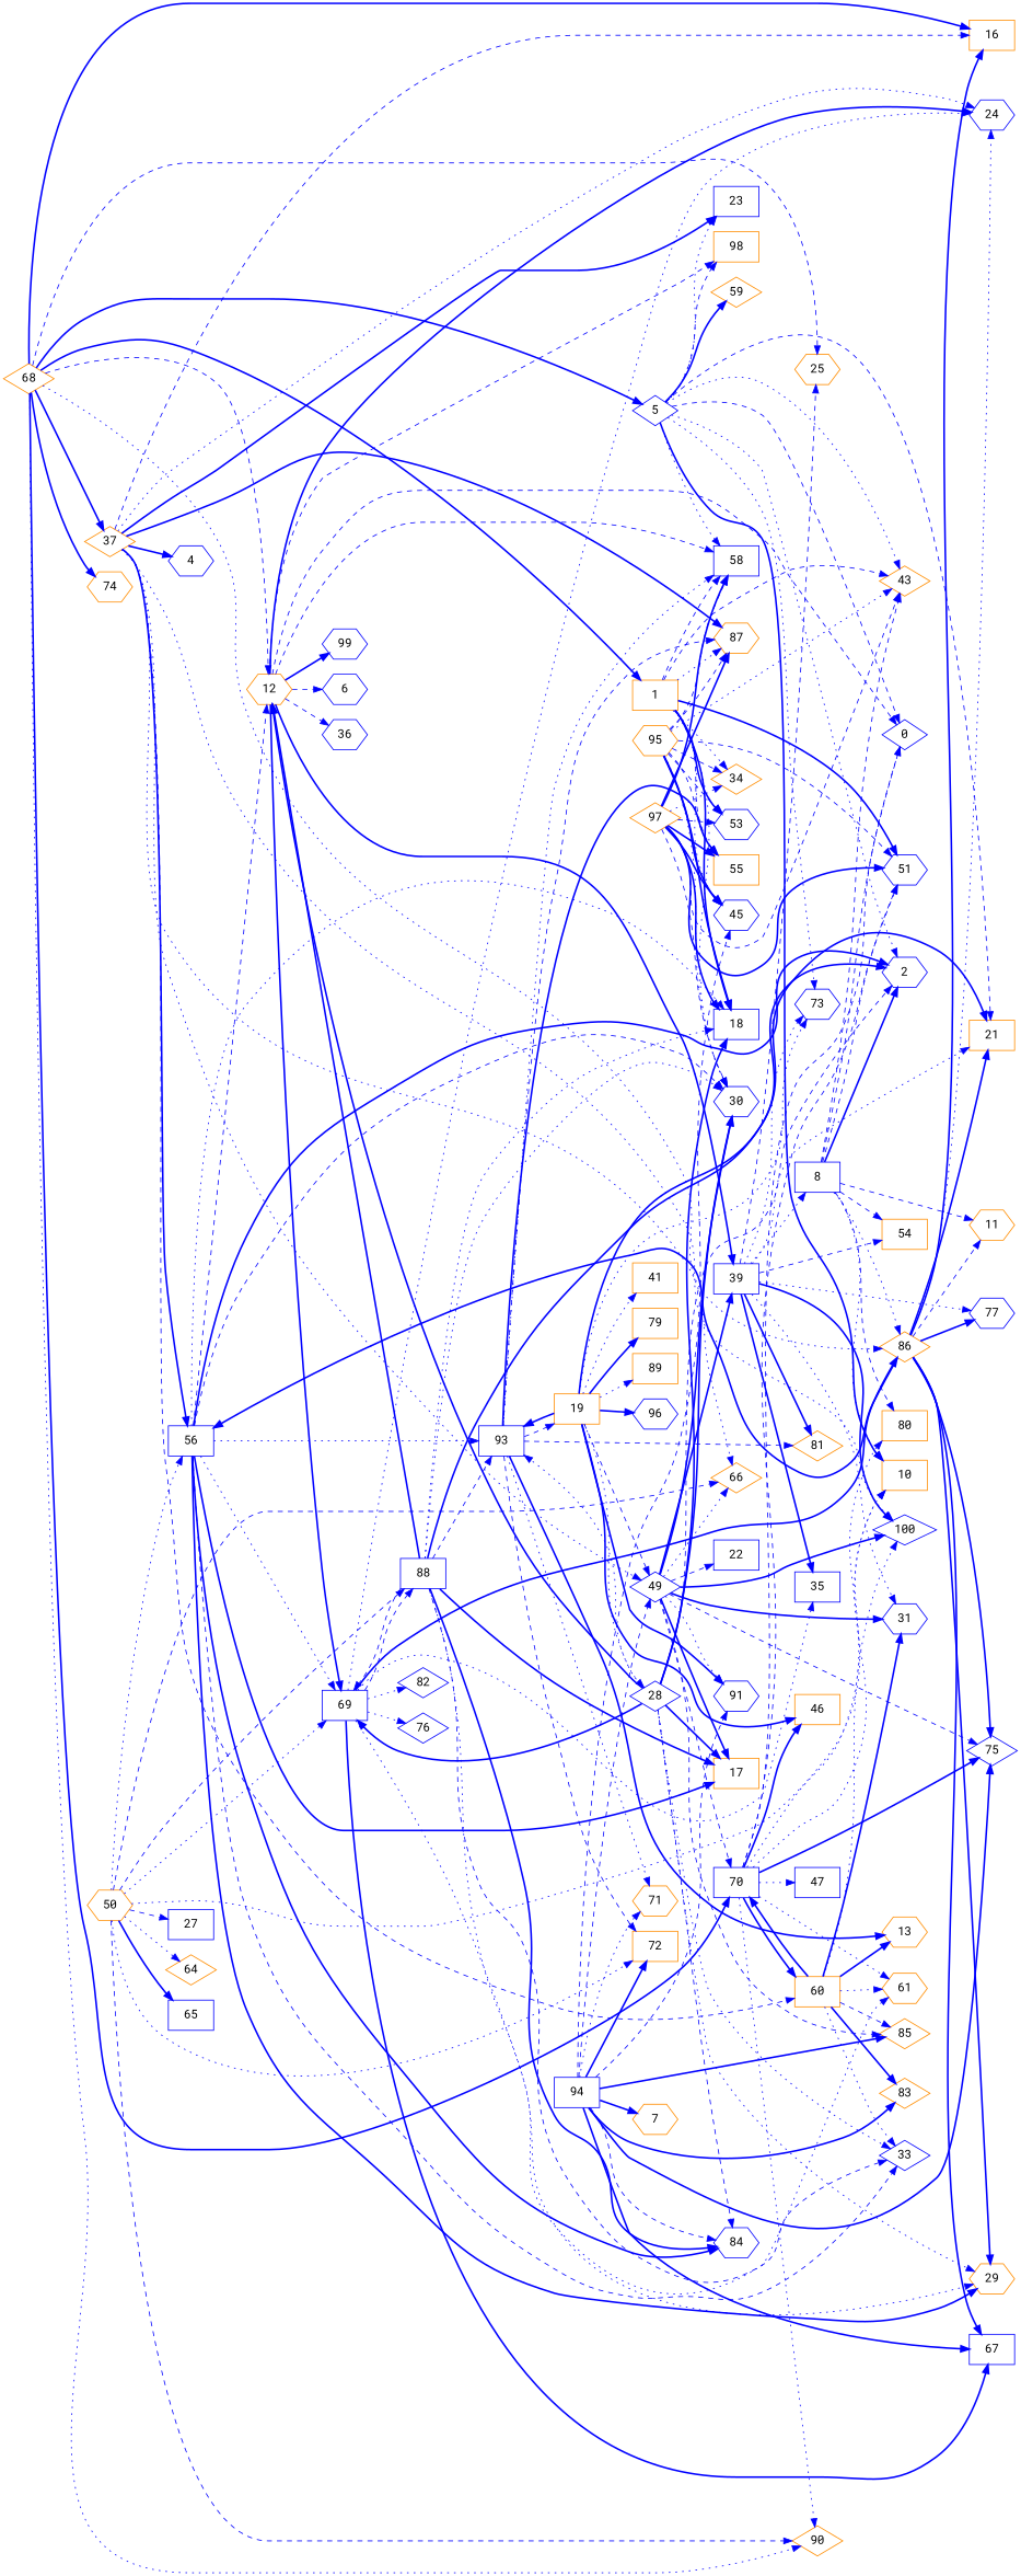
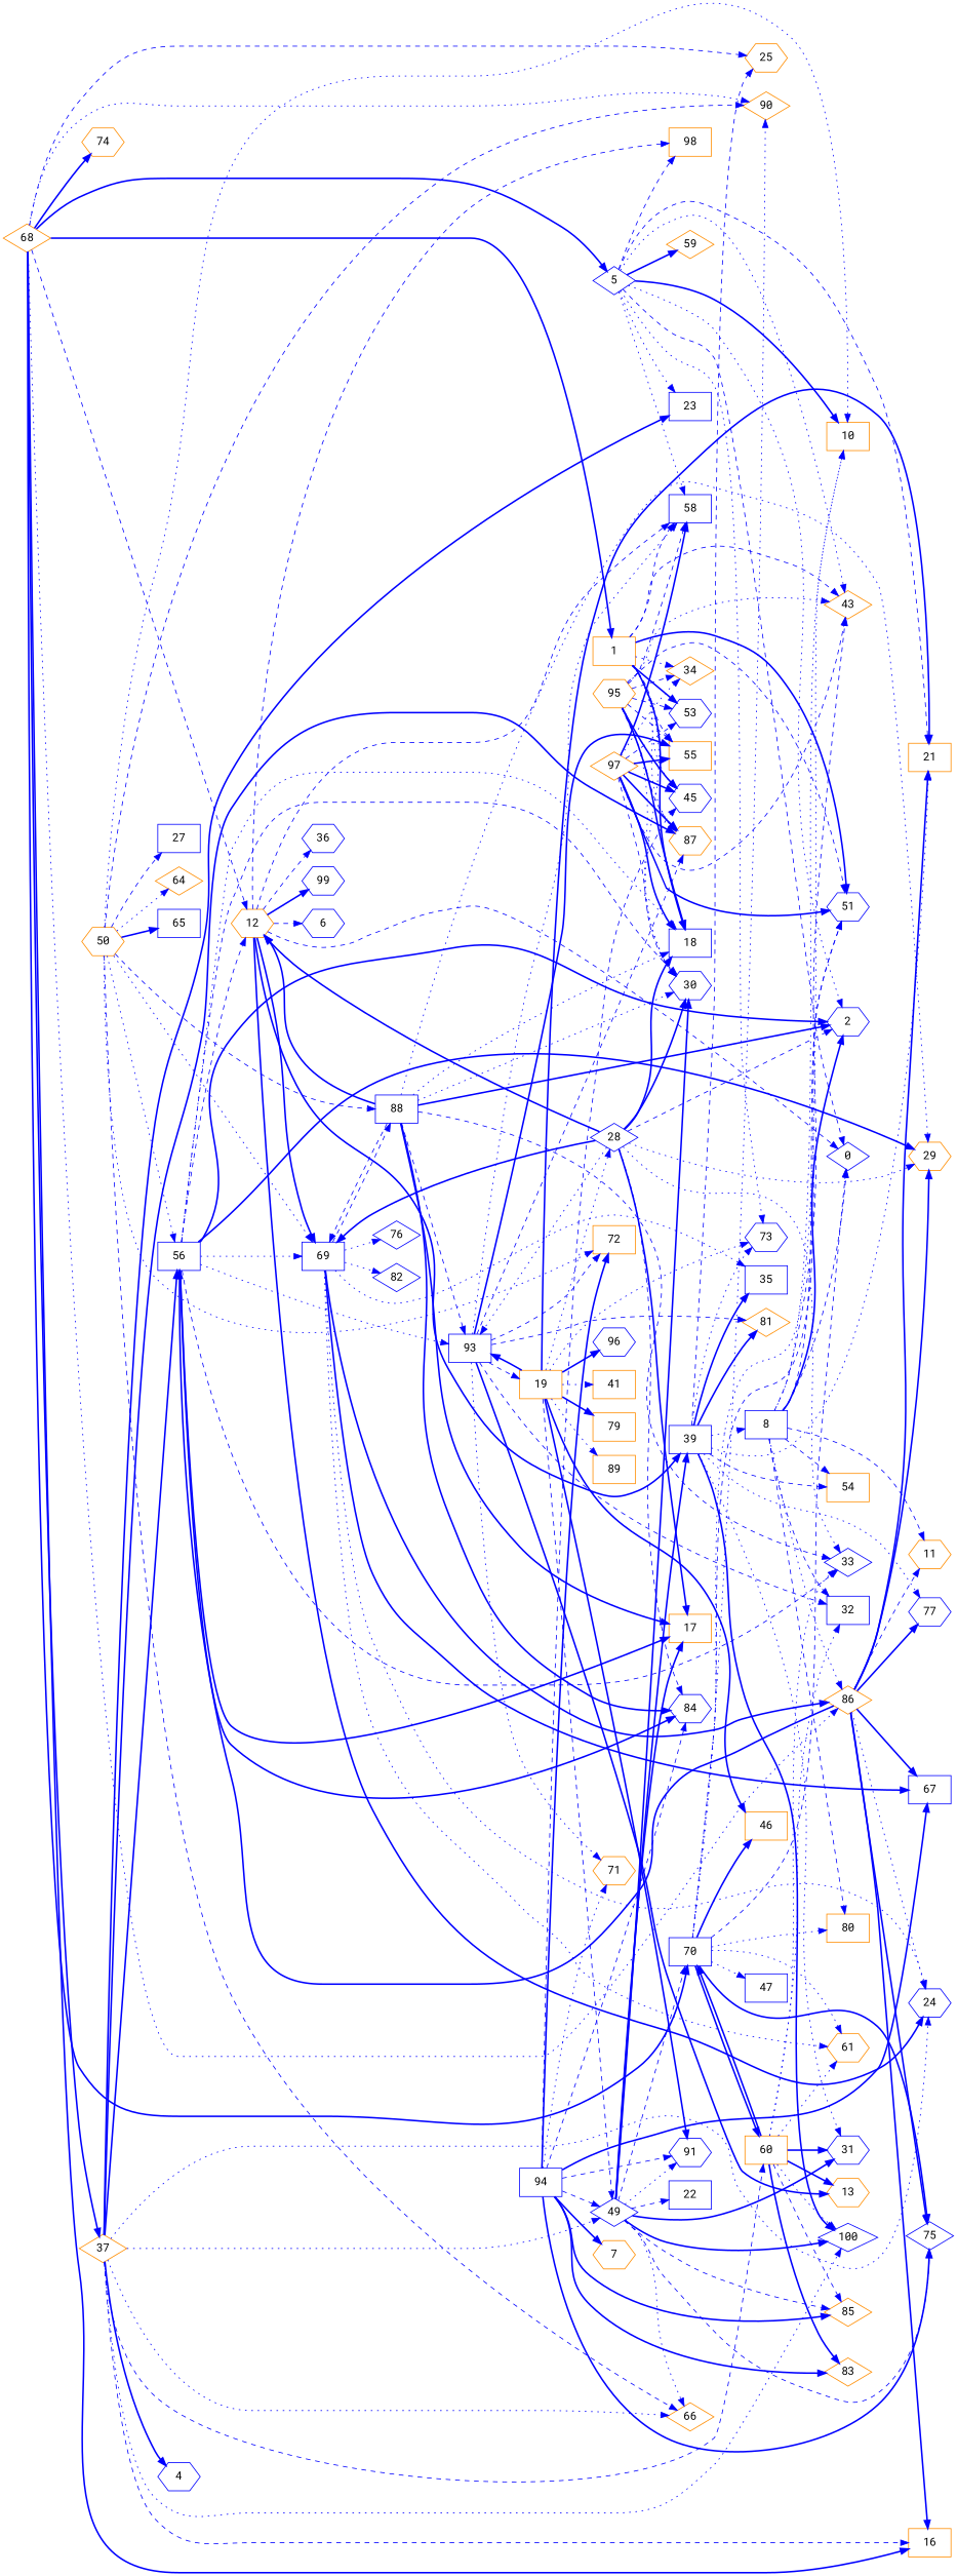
  digraph {
    fontname="Roboto Mono"
    rankdir=LR
    node [color=blue fontname="Roboto Mono" shape=box]
    edge [color=Blue fontname="Roboto Mono" style=bold]
    1 [color=darkorange]
    18
    30 [shape=hexagon]
    34 [color=darkorange shape=diamond]
    43 [color=darkorange shape=diamond]
    45 [shape=hexagon]
    51 [shape=hexagon]
    53 [shape=hexagon]
    55 [color=darkorange]
    58
    87 [color=darkorange shape=hexagon]
    5 [shape=diamond]
    2 [shape=hexagon]
    0 [shape=diamond]
    10 [color=darkorange]
    21 [color=darkorange]
    23
    59 [color=darkorange shape=diamond]
    73 [shape=hexagon]
    98 [color=darkorange]
    8
    11 [color=darkorange shape=hexagon]
+   32
    54 [color=darkorange]
    80 [color=darkorange]
    86 [color=darkorange shape=diamond]
    24 [shape=hexagon]
    29 [color=darkorange shape=hexagon]
    16 [color=darkorange]
    56
    77 [shape=hexagon]
    75 [shape=diamond]
    67
    12 [color=darkorange shape=hexagon]
    69
    93
    17 [color=darkorange]
    33 [shape=diamond]
    84 [shape=hexagon]
    6 [shape=hexagon]
    36 [shape=hexagon]
    39
    99 [shape=hexagon]
    100 [shape=diamond]
    25 [color=darkorange shape=hexagon]
    31 [shape=hexagon]
    35
    81 [color=darkorange shape=diamond]
    88
    61 [color=darkorange shape=hexagon]
    76 [shape=diamond]
    82 [shape=diamond]
    19 [color=darkorange]
    28 [shape=diamond]
    41 [color=darkorange]
    46 [color=darkorange]
    49 [shape=diamond]
    79 [color=darkorange]
    89 [color=darkorange]
    91 [shape=hexagon]
    96 [shape=hexagon]
    66 [color=darkorange shape=diamond]
    22
    70
    85 [color=darkorange shape=diamond]
    72 [color=darkorange]
    13 [color=darkorange shape=hexagon]
    71 [color=darkorange shape=hexagon]
    60 [color=darkorange]
    90 [color=darkorange shape=diamond]
    47
    37 [color=darkorange shape=diamond]
    4 [shape=hexagon]
    83 [color=darkorange shape=diamond]
    50 [color=darkorange shape=hexagon]
    27
    64 [color=darkorange shape=diamond]
    65
    68 [color=darkorange shape=diamond]
    74 [color=darkorange shape=hexagon]
    94
    7 [color=darkorange shape=hexagon]
    95 [color=darkorange shape=hexagon]
    97 [color=darkorange shape=diamond]
    1 -> 18
    1 -> 30 [style=dotted]
    1 -> 34 [style=dotted]
    1 -> 43 [style=dashed]
    1 -> 45 [style=dotted]
    1 -> 51
    1 -> 53
    1 -> 55 [style=dashed]
    1 -> 58 [style=dashed]
    1 -> 87 [style=dotted]
    5 -> 43 [style=dotted]
    5 -> 58 [style=dotted]
    5 -> 2 [style=dotted]
    5 -> 0 [style=dashed]
    5 -> 10
    5 -> 21 [style=dashed]
    5 -> 23 [style=dotted]
    5 -> 59
    5 -> 73 [style=dotted]
    5 -> 98 [style=dashed]
    8 -> 43 [style=dashed]
    8 -> 51 [style=dashed]
    8 -> 2
    8 -> 0 [style=dashed]
    8 -> 10 [style=dotted]
    8 -> 11 [style=dashed]
+   8 -> 32 [style=dashed]
    8 -> 54 [style=dashed]
    8 -> 80 [style=dashed]
    8 -> 86 [style=dotted]
    86 -> 21
    86 -> 11 [style=dashed]
    86 -> 24 [style=dotted]
    86 -> 29
    86 -> 16
    86 -> 56
    86 -> 77
    86 -> 75
    86 -> 67
    56 -> 18 [style=dotted]
    56 -> 30 [style=dashed]
    56 -> 2
    56 -> 29
    56 -> 12 [style=dashed]
    56 -> 69 [style=dotted]
    56 -> 93 [style=dotted]
    56 -> 17
    56 -> 33 [style=dashed]
    56 -> 84
    12 -> 58 [style=dashed]
    12 -> 0 [style=dashed]
    12 -> 98 [style=dashed]
    12 -> 24
    12 -> 69
    12 -> 6 [style=dashed]
    12 -> 36 [style=dashed]
    12 -> 39
    12 -> 99
    69 -> 86
    69 -> 24 [style=dotted]
    69 -> 67
    69 -> 35 [style=dotted]
    69 -> 88 [style=dashed]
    69 -> 61 [style=dotted]
    69 -> 76 [style=dotted]
    69 -> 82 [style=dotted]
    93 -> 55
    93 -> 58 [style=dotted]
    93 -> 87 [style=dashed]
+   93 -> 32 [style=dashed]
    93 -> 81 [style=dashed]
    93 -> 19 [style=dashed]
    93 -> 72 [style=dashed]
    93 -> 13
    93 -> 71 [style=dotted]
    39 -> 21 [style=dotted]
    39 -> 73 [style=dotted]
    39 -> 8 [style=dotted]
    39 -> 54 [style=dashed]
    39 -> 77 [style=dotted]
    39 -> 100
    39 -> 25 [style=dashed]
    39 -> 31 [style=dotted]
    39 -> 35
    39 -> 81
    88 -> 18 [style=dotted]
    88 -> 30 [style=dotted]
    88 -> 2
    88 -> 29 [style=dotted]
    88 -> 12
    88 -> 69 [style=dashed]
    88 -> 93 [style=dashed]
    88 -> 17
    88 -> 33 [style=dashed]
    88 -> 84
    19 -> 21
    19 -> 73 [style=dotted]
    19 -> 93
    19 -> 28 [style=dotted]
    19 -> 41 [style=dotted]
    19 -> 46
    19 -> 49 [style=dashed]
    19 -> 79
    19 -> 89 [style=dotted]
    19 -> 91
    19 -> 96
    28 -> 18
    28 -> 30
    28 -> 2 [style=dashed]
    28 -> 29 [style=dotted]
    28 -> 12
    28 -> 69
    28 -> 93 [style=dotted]
    28 -> 17
    28 -> 33 [style=dotted]
    28 -> 84 [style=dashed]
    49 -> 30
    49 -> 75 [style=dashed]
    49 -> 17
    49 -> 39
    49 -> 100
    49 -> 31
    49 -> 91 [style=dotted]
    49 -> 66 [style=dotted]
    49 -> 22 [style=dashed]
    49 -> 70 [style=dashed]
    49 -> 85 [style=dashed]
    70 -> 51 [style=dashed]
    70 -> 0 [style=dashed]
    70 -> 10 [style=dotted]
    70 -> 80 [style=dotted]
    70 -> 75
    70 -> 61 [style=dotted]
    70 -> 46
    70 -> 60
    70 -> 90 [style=dotted]
    70 -> 47 [style=dotted]
+   60 -> 32 [style=dotted]
    60 -> 33 [style=dotted]
    60 -> 100 [style=dotted]
    60 -> 31
    60 -> 61 [style=dotted]
    60 -> 70
    60 -> 85 [style=dashed]
    60 -> 13
    60 -> 83
    37 -> 87
    37 -> 23
    37 -> 24 [style=dotted]
    37 -> 16 [style=dashed]
    37 -> 56
    37 -> 100 [style=dotted]
    37 -> 49 [style=dotted]
    37 -> 66 [style=dotted]
    37 -> 60 [style=dashed]
    37 -> 4
    50 -> 10 [style=dotted]
    50 -> 56 [style=dotted]
    50 -> 69 [style=dotted]
    50 -> 88 [style=dashed]
    50 -> 66 [style=dashed]
    50 -> 72 [style=dotted]
    50 -> 90 [style=dashed]
    50 -> 27 [style=dashed]
    50 -> 64 [style=dotted]
    50 -> 65
    68 -> 1
    68 -> 5
    68 -> 86 [style=dotted]
    68 -> 16
    68 -> 12 [style=dashed]
    68 -> 25 [style=dashed]
    68 -> 70
    68 -> 90 [style=dotted]
    68 -> 37
    68 -> 74
    94 -> 45 [style=dashed]
    94 -> 75
    94 -> 67
    94 -> 84 [style=dashed]
    94 -> 49 [style=dashed]
    94 -> 91 [style=dashed]
    94 -> 85
    94 -> 72
    94 -> 71 [style=dotted]
    94 -> 83
    94 -> 7
    95 -> 18
    95 -> 30 [style=dotted]
    95 -> 34 [style=dashed]
    95 -> 43 [style=dotted]
    95 -> 45
    95 -> 51 [style=dashed]
    95 -> 53 [style=dashed]
    95 -> 55 [style=dashed]
    95 -> 58 [style=dashed]
    95 -> 87 [style=dashed]
    97 -> 18
    97 -> 30 [style=dashed]
    97 -> 34 [style=dotted]
    97 -> 43 [style=dashed]
    97 -> 45
    97 -> 51
    97 -> 53 [style=dashed]
    97 -> 55
    97 -> 58
    97 -> 87
  }
